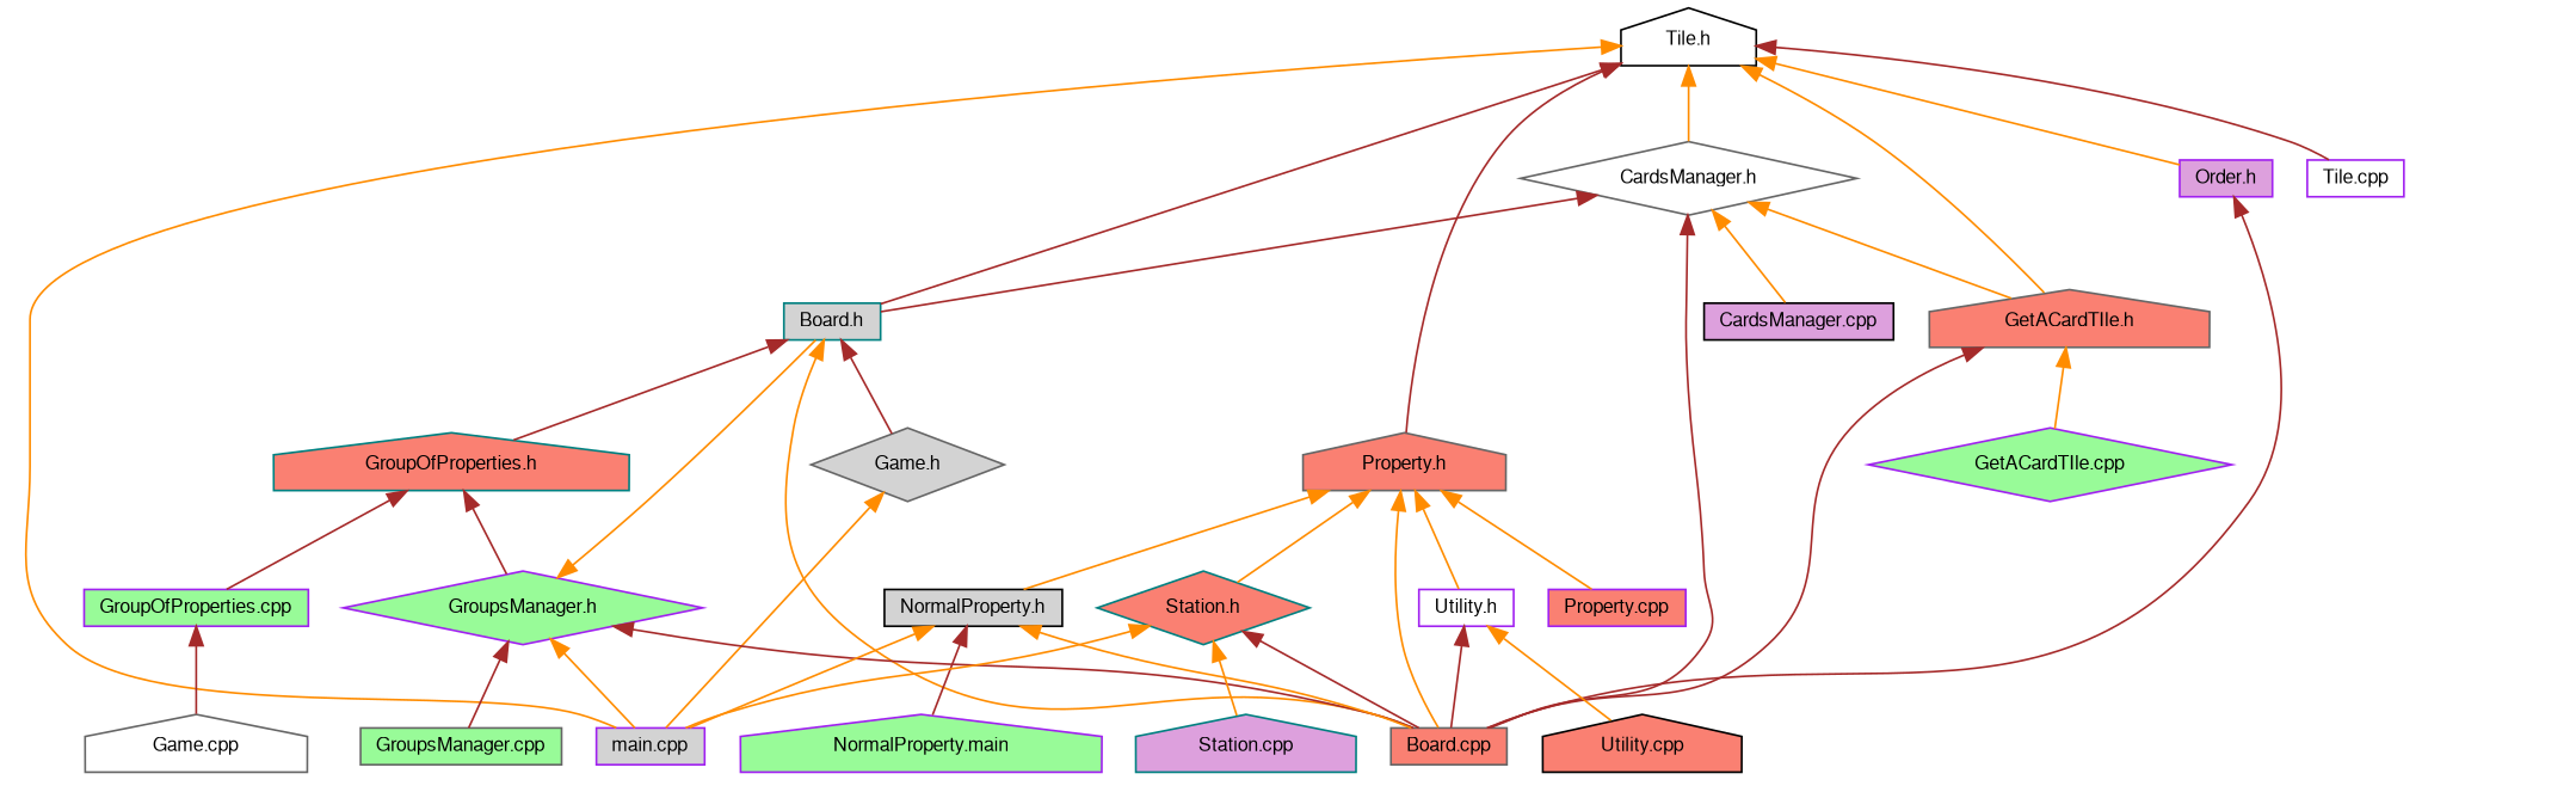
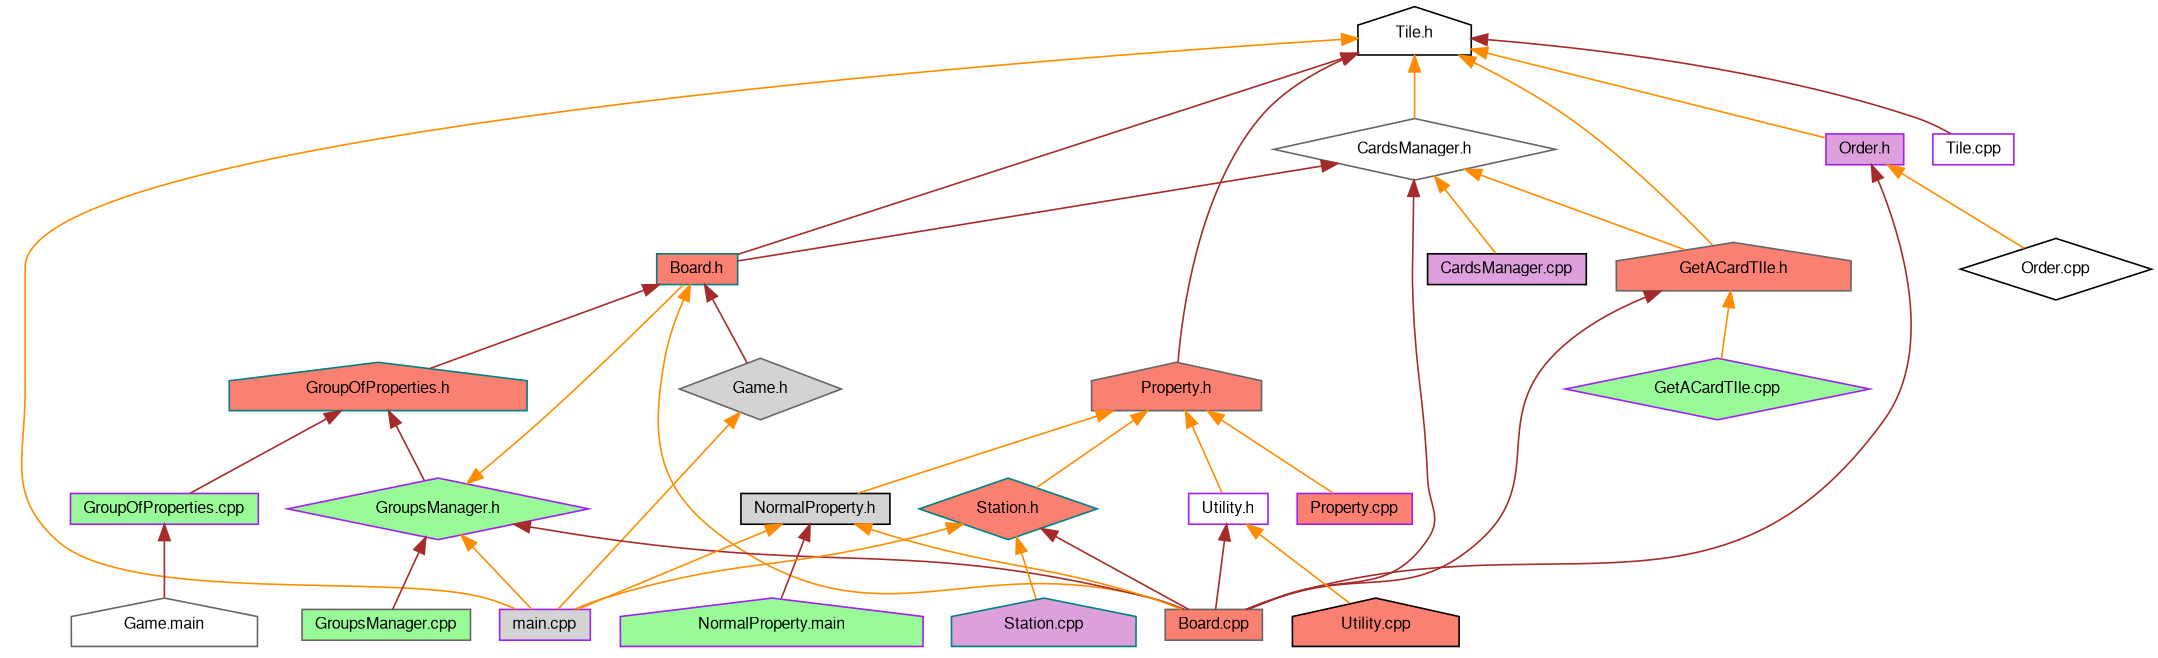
  digraph {
    node [color=purple fillcolor=salmon fontname=FreeSans fontsize=10 shape=box style=filled]
    edge [color=darkorange dir=back fontname=FreeSans fontsize=10 labelfontname=FreeSans labelfontsize=10 style=solid]
    n1 [color=black fillcolor=white fontcolor=black height=0.2 label="Tile.h" shape=house width=0.4]
    n2 [fillcolor=lightgrey height=0.2 label="main.cpp" width=0.4]
    n3 [fillcolor=white height=0.2 label="Tile.cpp" width=0.4]
-   n4 [color=teal fillcolor=lightgrey height=0.2 label="Board.h" width=0.4]
+   n4 [color=teal height=0.2 label="Board.h" width=0.4]
    n5 [color=gray40 fillcolor=white height=0.2 label="CardsManager.h" shape=diamond width=0.4]
    n6 [color=gray40 height=0.2 label="GetACardTIle.h" shape=house width=0.4]
    n7 [color=gray40 height=0.2 label="Property.h" shape=house width=0.4]
    n8 [fillcolor=plum height=0.2 label="Order.h" width=0.4]
    n9 [color=teal height=0.2 label="GroupOfProperties.h" shape=house width=0.4]
    n10 [color=gray40 height=0.2 label="Board.cpp" width=0.4]
    n11 [color=gray40 fillcolor=lightgrey height=0.2 label="Game.h" shape=diamond width=0.4]
    n12 [fillcolor=palegreen height=0.2 label="GroupOfProperties.cpp" width=0.4]
    n13 [fillcolor=palegreen height=0.2 label="GroupsManager.h" shape=diamond width=0.4]
    n14 [color=black fillcolor=plum height=0.2 label="CardsManager.cpp" width=0.4]
    n15 [fillcolor=palegreen height=0.2 label="GetACardTIle.cpp" shape=diamond width=0.4]
    n16 [height=0.2 label="Property.cpp" width=0.4]
    n17 [color=black fillcolor=lightgrey height=0.2 label="NormalProperty.h" width=0.4]
    n18 [color=teal height=0.2 label="Station.h" shape=diamond width=0.4]
    n19 [fillcolor=white height=0.2 label="Utility.h" width=0.4]
-   n21 [color=gray40 fillcolor=white height=0.2 label="Game.cpp" shape=house width=0.4]
+   n20 [color=black fillcolor=white height=0.2 label="Order.cpp" shape=diamond width=0.4]
+   n21 [color=gray40 fillcolor=white height=0.2 label="Game.main" shape=house width=0.4]
    n22 [color=gray40 fillcolor=palegreen height=0.2 label="GroupsManager.cpp" width=0.4]
    n23 [fillcolor=palegreen height=0.2 label="NormalProperty.main" shape=house width=0.4]
    n24 [color=teal fillcolor=plum height=0.2 label="Station.cpp" shape=house width=0.4]
    n25 [color=black height=0.2 label="Utility.cpp" shape=house width=0.4]
    n1 -> n2
    n1 -> n3 [color=brown]
    n1 -> n4 [color=brown]
    n1 -> n5
    n1 -> n6
    n1 -> n7 [color=brown]
    n1 -> n8
    n4 -> n9 [color=brown]
    n4 -> n10
    n4 -> n11 [color=brown]
    n5 -> n4 [color=brown]
    n5 -> n6
    n5 -> n10 [color=brown]
    n5 -> n14
    n6 -> n10 [color=brown]
    n6 -> n15
-   n7 -> n10
    n7 -> n16
    n7 -> n17
    n7 -> n18
    n7 -> n19
    n8 -> n10 [color=brown]
+   n8 -> n20
    n9 -> n12 [color=brown]
    n9 -> n13 [color=brown]
    n11 -> n2
    n12 -> n21 [color=brown]
    n13 -> n2
    n13 -> n4
    n13 -> n10 [color=brown]
    n13 -> n22 [color=brown]
    n17 -> n2
    n17 -> n10
    n17 -> n23 [color=brown]
    n18 -> n2
    n18 -> n10 [color=brown]
    n18 -> n24
    n19 -> n10 [color=brown]
    n19 -> n25
  }
